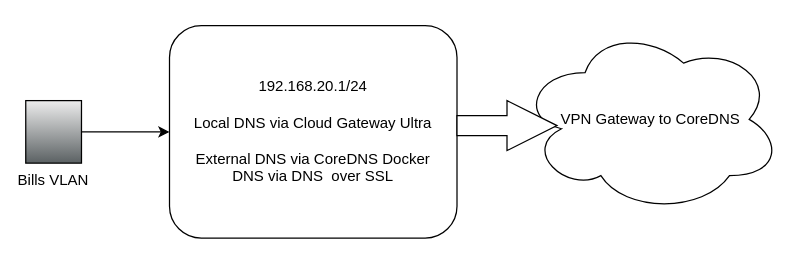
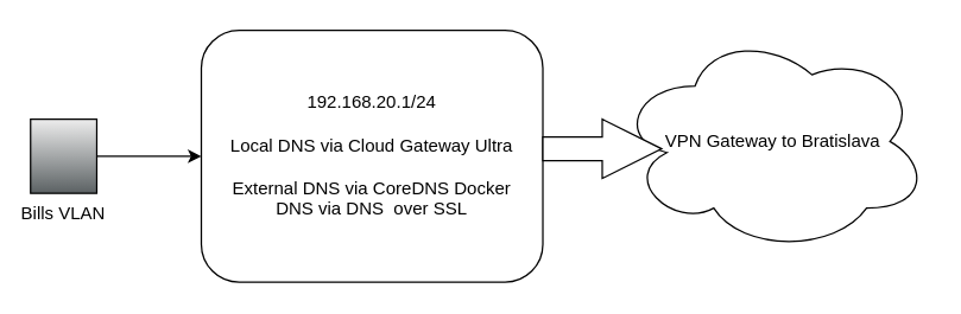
  <mxCell id="0" />
  <mxCell id="1" parent="0" />
  <mxCell id="2" value="&lt;div&gt;192.168.20.1/24&lt;/div&gt;&lt;div&gt;&lt;br&gt;&lt;/div&gt;&lt;div&gt;Local DNS via Cloud Gateway Ultra&lt;br&gt;&lt;br&gt;&lt;/div&gt;&lt;div&gt;External DNS via CoreDNS Docker&lt;br&gt;DNS via DNS&amp;nbsp; over SSL&lt;/div&gt;" style="rounded=1;whiteSpace=wrap;html=1;" vertex="1" parent="1"><mxGeometry x="135" y="20" width="230" height="170" as="geometry" /></mxCell>
  <mxCell id="3" value="" style="edgeStyle=orthogonalEdgeStyle;rounded=0;orthogonalLoop=1;jettySize=auto;html=1;" edge="1" parent="1" source="4" target="2"><mxGeometry relative="1" as="geometry" /></mxCell>
  <mxCell id="4" value="Bills VLAN" style="shape=mxgraph.networks2.icon;aspect=fixed;fillColor=#EDEDED;strokeColor=#000000;gradientColor=#5B6163;network2IconShadow=1;network2bgFillColor=none;labelPosition=center;verticalLabelPosition=bottom;align=center;verticalAlign=top;network2Icon=mxgraph.networks2.user_male;network2IconW=0.892;network2IconH=1.0;" vertex="1" parent="1"><mxGeometry x="20" y="79.99" width="44.59" height="50.015" as="geometry" /></mxCell>
- <mxCell id="5" value="VPN Gateway to CoreDNS" style="ellipse;shape=cloud;whiteSpace=wrap;html=1;" vertex="1" parent="1"><mxGeometry x="415" y="20" width="210" height="150" as="geometry" /></mxCell>
+ <mxCell id="5" value="VPN Gateway to Bratislava" style="ellipse;shape=cloud;whiteSpace=wrap;html=1;" vertex="1" parent="1"><mxGeometry x="415" y="20" width="210" height="150" as="geometry" /></mxCell>
  <mxCell id="6" value="" style="html=1;shadow=0;dashed=0;align=center;verticalAlign=middle;shape=mxgraph.arrows2.arrow;dy=0.6;dx=40;notch=0;" vertex="1" parent="1"><mxGeometry x="365" y="79.99" width="80" height="40" as="geometry" /></mxCell>
